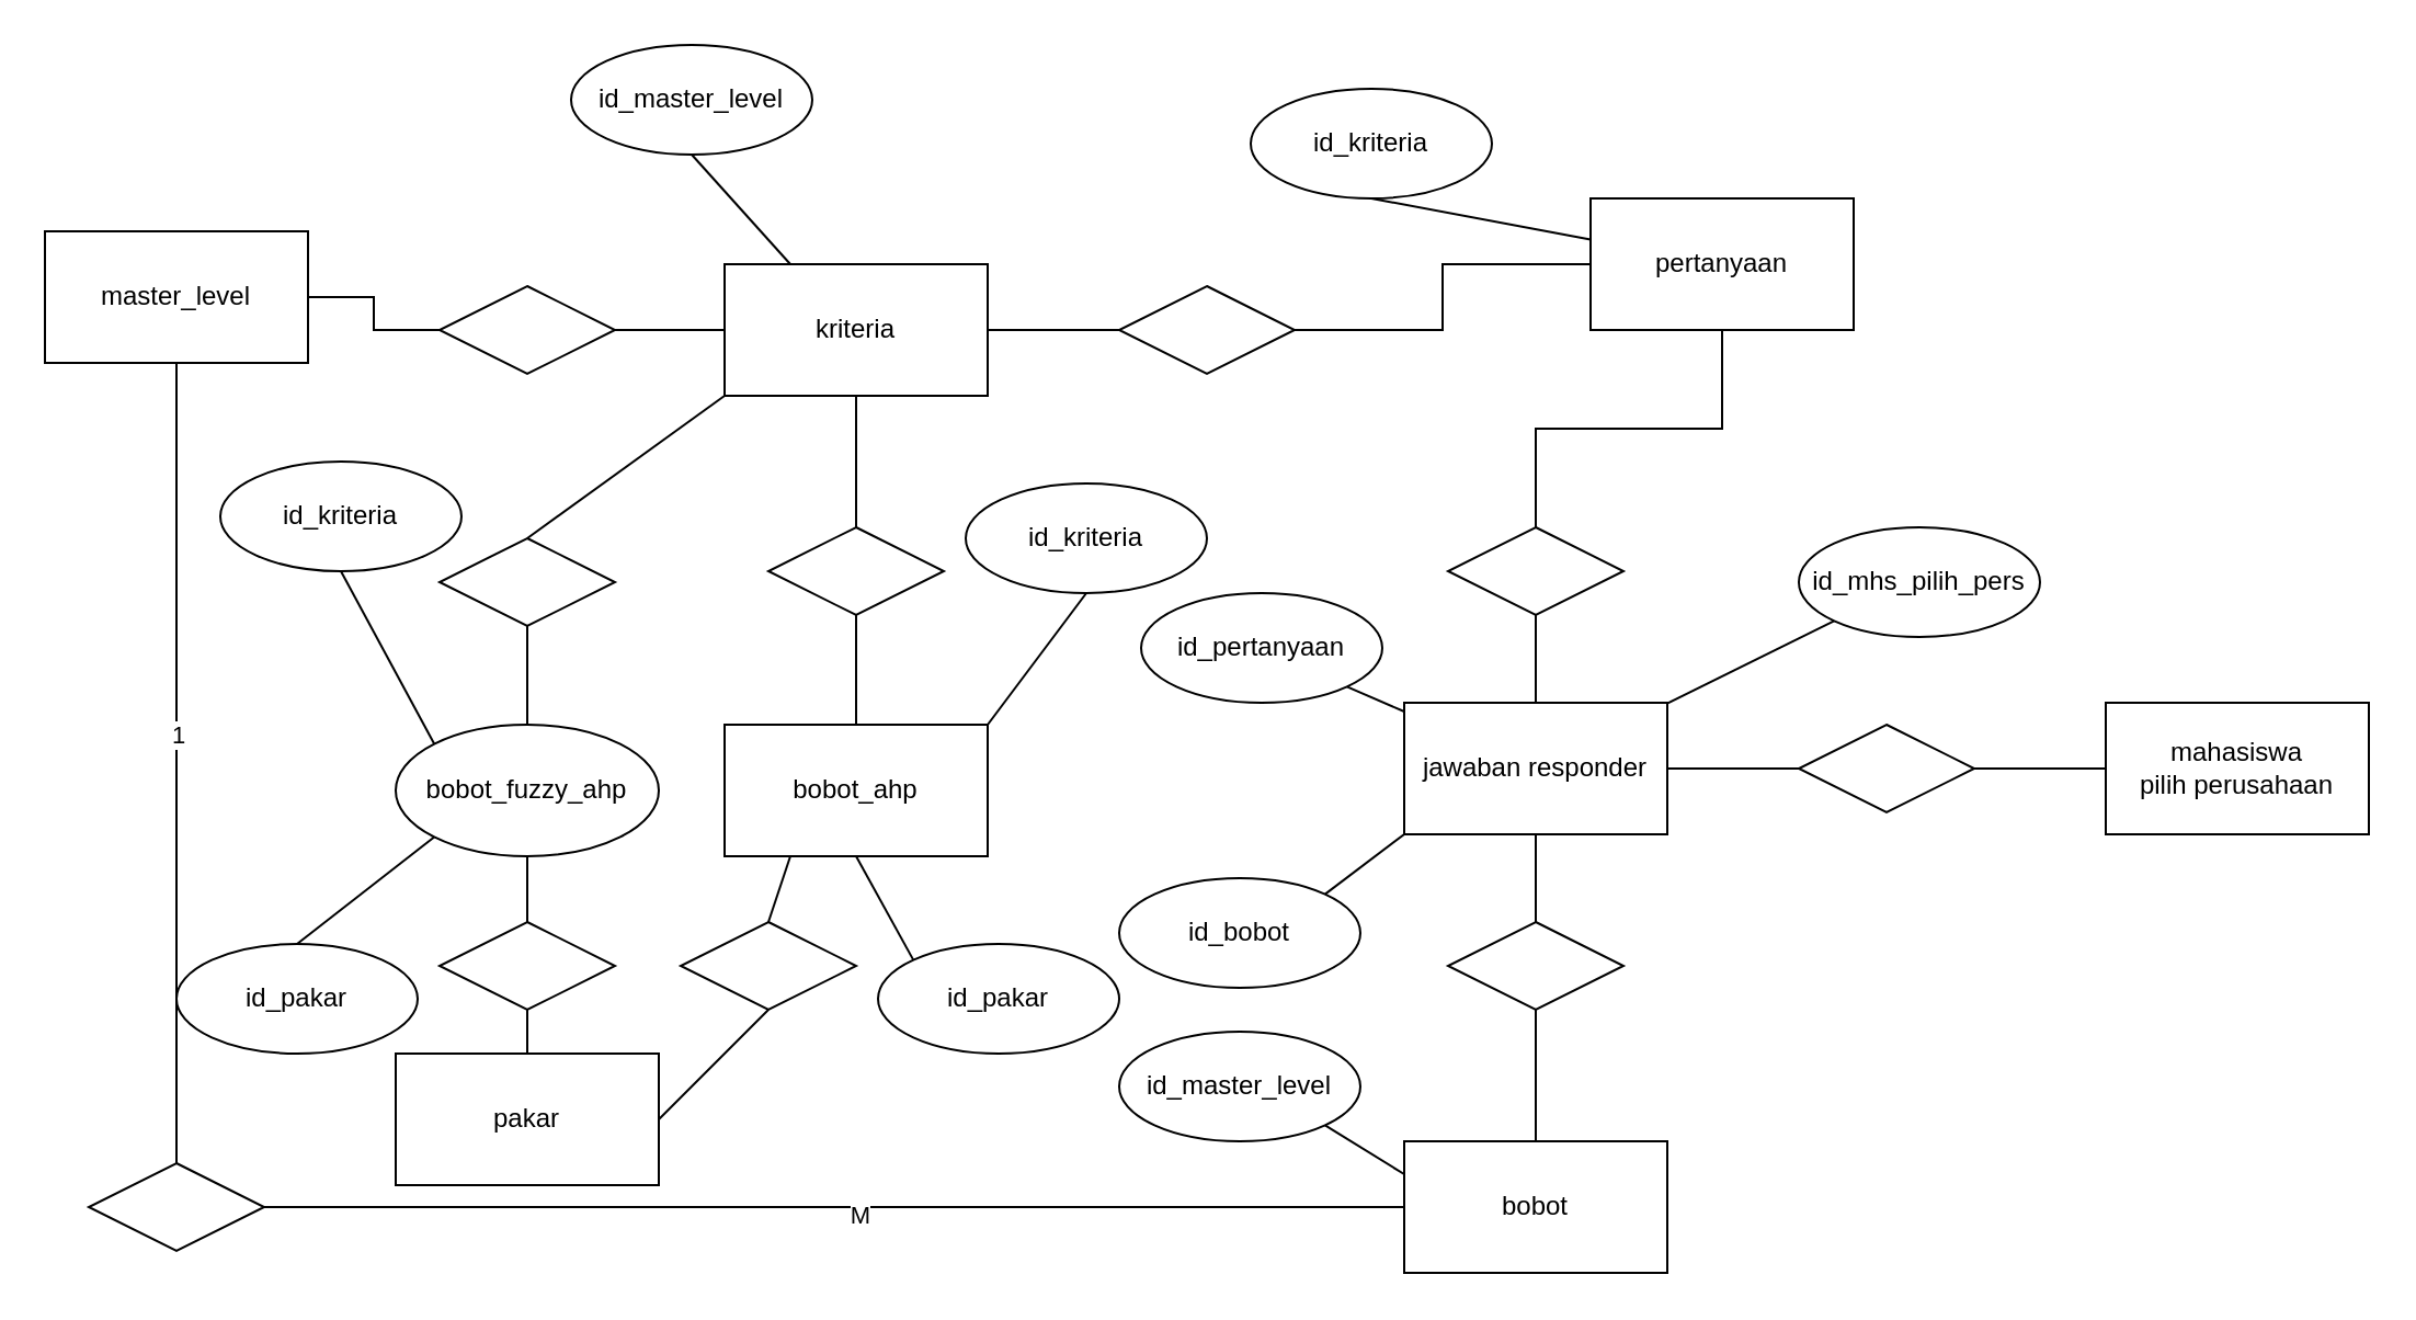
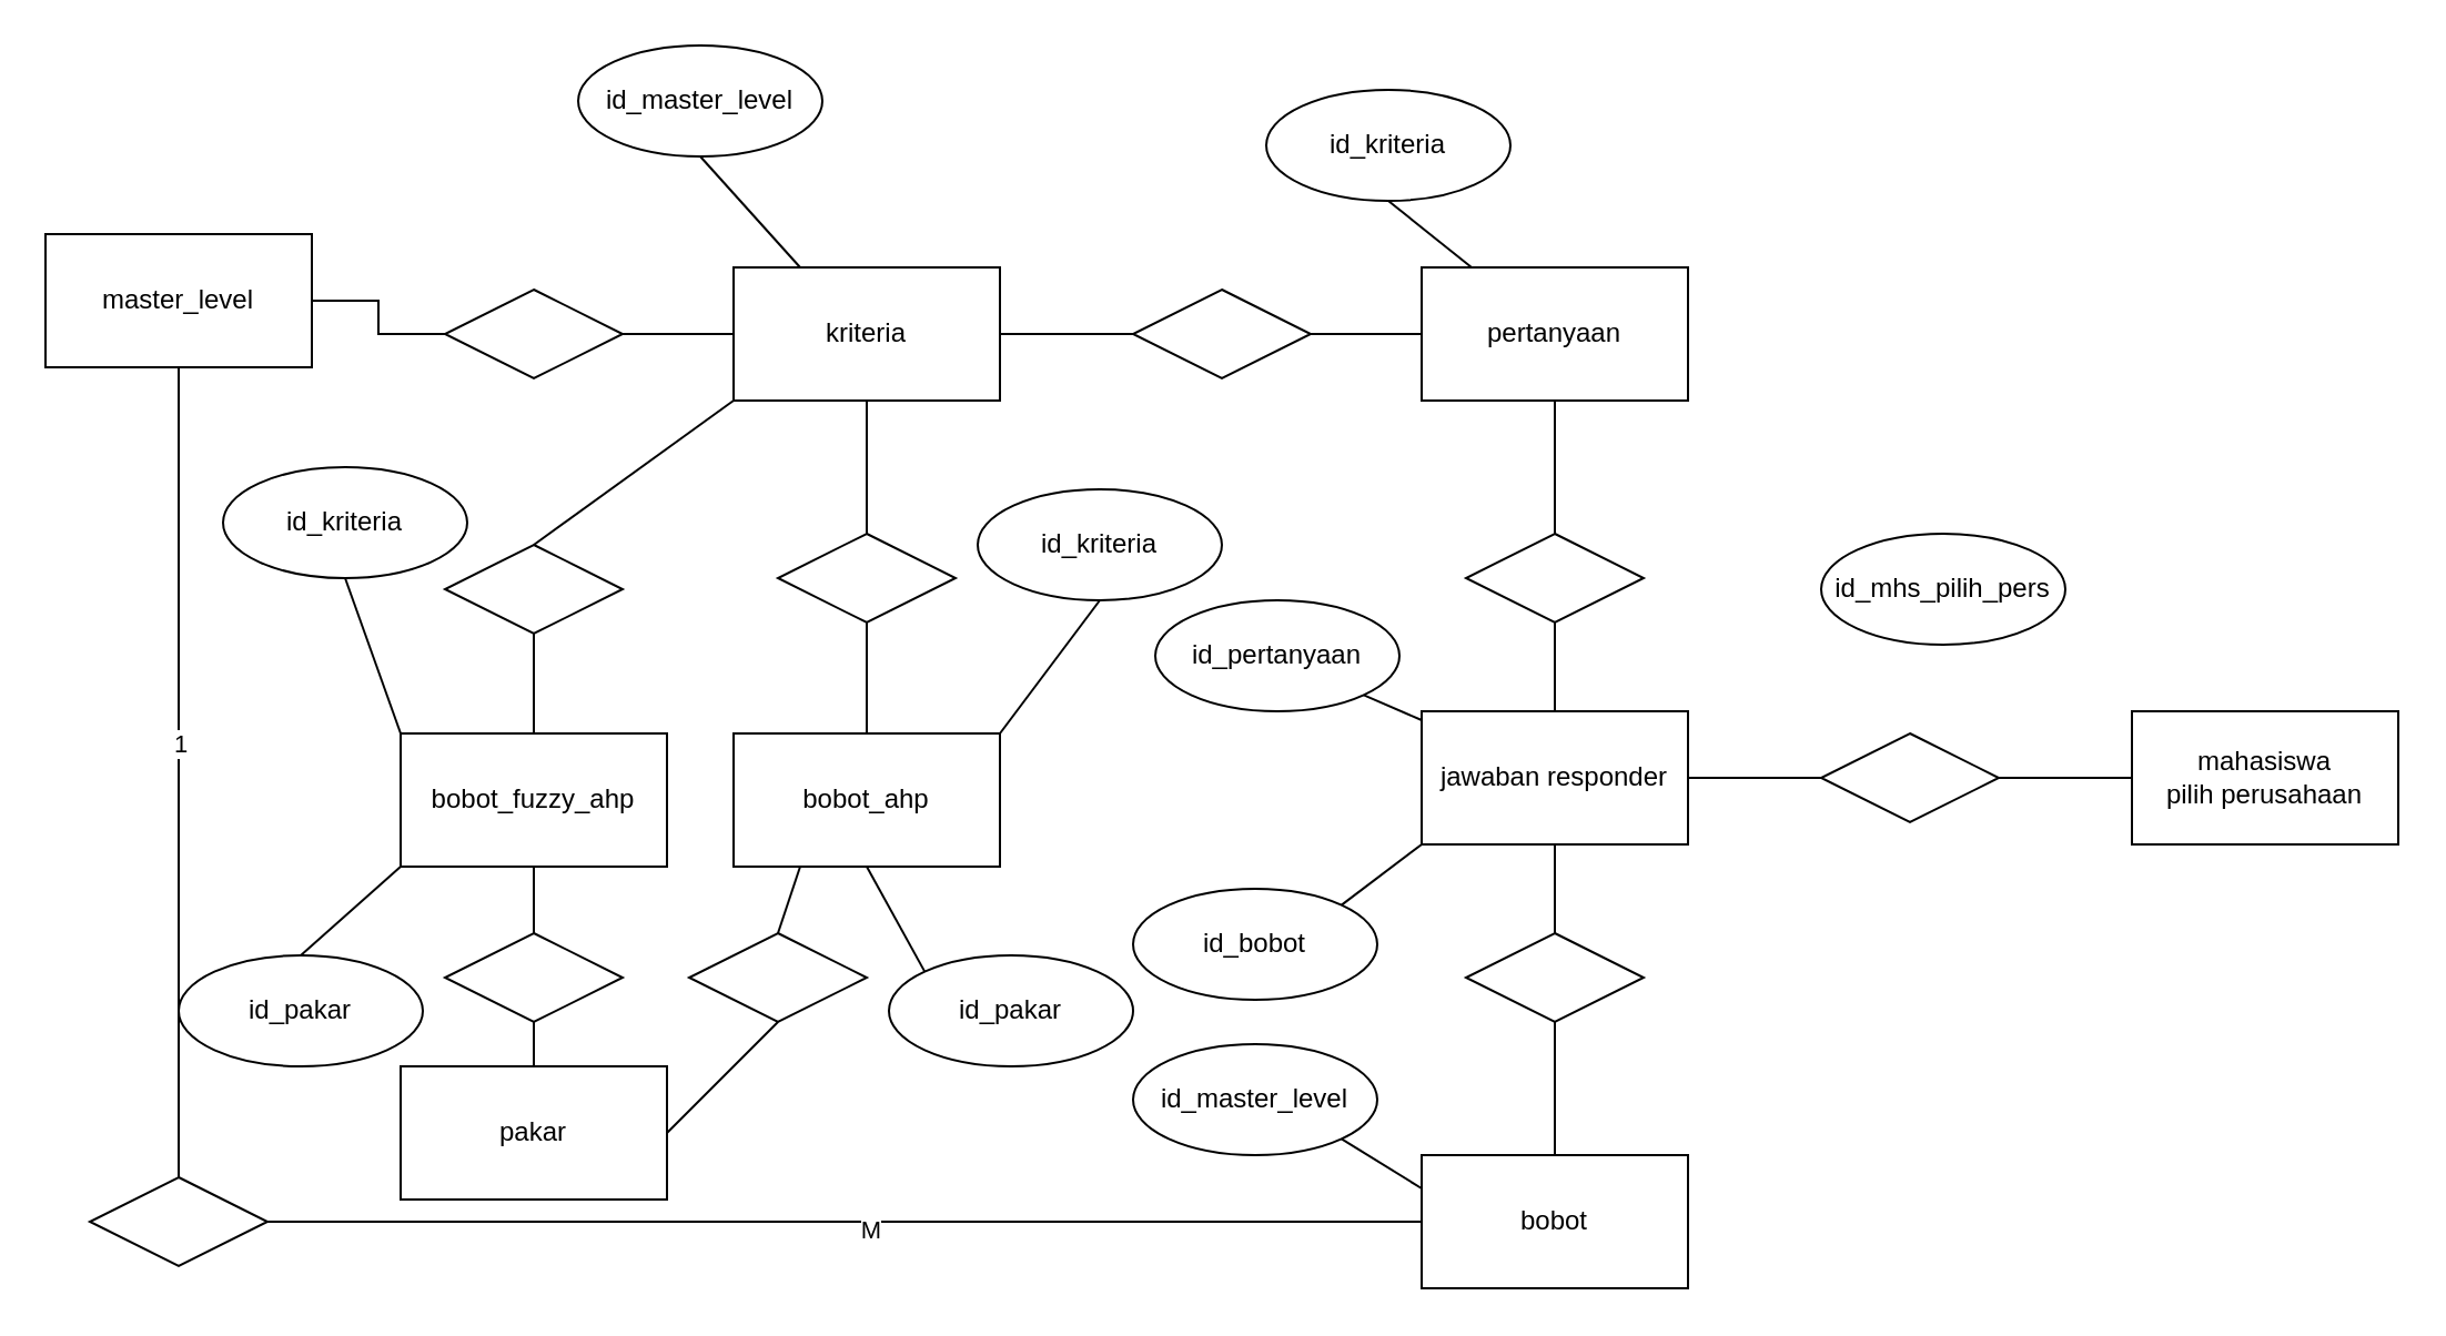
  <mxCell id="0" />
  <mxCell id="1" parent="0" />
  <mxCell id="2" value="" style="edgeStyle=orthogonalEdgeStyle;rounded=0;orthogonalLoop=1;jettySize=auto;html=1;endArrow=none;endFill=0;" parent="1" source="5" target="10" edge="1"><mxGeometry relative="1" as="geometry" /></mxCell>
  <mxCell id="3" style="edgeStyle=none;rounded=0;orthogonalLoop=1;jettySize=auto;html=1;exitX=0.5;exitY=1;exitDx=0;exitDy=0;endArrow=none;endFill=0;" parent="1" source="5" target="49" edge="1"><mxGeometry relative="1" as="geometry" /></mxCell>
  <mxCell id="4" value="1" style="edgeLabel;html=1;align=center;verticalAlign=middle;resizable=0;points=[];" parent="3" vertex="1" connectable="0"><mxGeometry x="-0.074" relative="1" as="geometry"><mxPoint as="offset" /></mxGeometry></mxCell>
  <mxCell id="5" value="master_level" style="rounded=0;whiteSpace=wrap;html=1;" parent="1" vertex="1"><mxGeometry x="20" y="105" width="120" height="60" as="geometry" /></mxCell>
  <mxCell id="6" value="" style="edgeStyle=orthogonalEdgeStyle;rounded=0;orthogonalLoop=1;jettySize=auto;html=1;endArrow=none;endFill=0;" parent="1" source="7" target="12" edge="1"><mxGeometry relative="1" as="geometry" /></mxCell>
  <mxCell id="7" value="kriteria" style="rounded=0;whiteSpace=wrap;html=1;" parent="1" vertex="1"><mxGeometry x="330" y="120" width="120" height="60" as="geometry" /></mxCell>
- <mxCell id="8" value="pertanyaan" style="rounded=0;whiteSpace=wrap;html=1;" parent="1" vertex="1"><mxGeometry x="725" y="90" width="120" height="60" as="geometry" /></mxCell>
+ <mxCell id="8" value="pertanyaan" style="rounded=0;whiteSpace=wrap;html=1;" parent="1" vertex="1"><mxGeometry x="640" y="120" width="120" height="60" as="geometry" /></mxCell>
  <mxCell id="9" value="" style="edgeStyle=orthogonalEdgeStyle;rounded=0;orthogonalLoop=1;jettySize=auto;html=1;endArrow=none;endFill=0;" parent="1" source="10" target="7" edge="1"><mxGeometry relative="1" as="geometry" /></mxCell>
  <mxCell id="10" value="" style="rhombus;whiteSpace=wrap;html=1;" parent="1" vertex="1"><mxGeometry x="200" y="130" width="80" height="40" as="geometry" /></mxCell>
  <mxCell id="11" value="" style="edgeStyle=orthogonalEdgeStyle;rounded=0;orthogonalLoop=1;jettySize=auto;html=1;endArrow=none;endFill=0;" parent="1" source="12" target="8" edge="1"><mxGeometry relative="1" as="geometry" /></mxCell>
  <mxCell id="12" value="" style="rhombus;whiteSpace=wrap;html=1;" parent="1" vertex="1"><mxGeometry x="510" y="130" width="80" height="40" as="geometry" /></mxCell>
  <mxCell id="13" value="bobot" style="rounded=0;whiteSpace=wrap;html=1;" parent="1" vertex="1"><mxGeometry x="640" y="520" width="120" height="60" as="geometry" /></mxCell>
  <mxCell id="14" value="" style="edgeStyle=orthogonalEdgeStyle;rounded=0;orthogonalLoop=1;jettySize=auto;html=1;endArrow=none;endFill=0;entryX=0.5;entryY=1;entryDx=0;entryDy=0;" parent="1" source="17" target="8" edge="1"><mxGeometry relative="1" as="geometry"><mxPoint x="700" y="230" as="targetPoint" /></mxGeometry></mxCell>
  <mxCell id="15" style="edgeStyle=orthogonalEdgeStyle;rounded=0;orthogonalLoop=1;jettySize=auto;html=1;exitX=0.5;exitY=1;exitDx=0;exitDy=0;entryX=0.5;entryY=0;entryDx=0;entryDy=0;endArrow=none;endFill=0;" parent="1" source="16" target="13" edge="1"><mxGeometry relative="1" as="geometry" /></mxCell>
  <mxCell id="16" value="" style="rhombus;whiteSpace=wrap;html=1;" parent="1" vertex="1"><mxGeometry x="660" y="420" width="80" height="40" as="geometry" /></mxCell>
  <mxCell id="17" value="" style="rhombus;whiteSpace=wrap;html=1;" parent="1" vertex="1"><mxGeometry x="660" y="240" width="80" height="40" as="geometry" /></mxCell>
  <mxCell id="18" value="" style="edgeStyle=orthogonalEdgeStyle;rounded=0;orthogonalLoop=1;jettySize=auto;html=1;endArrow=none;endFill=0;entryX=0.5;entryY=1;entryDx=0;entryDy=0;" parent="1" source="19" target="17" edge="1"><mxGeometry relative="1" as="geometry"><mxPoint x="700" y="410" as="sourcePoint" /><mxPoint x="700" y="180" as="targetPoint" /></mxGeometry></mxCell>
  <mxCell id="19" value="jawaban responder" style="rounded=0;whiteSpace=wrap;html=1;" parent="1" vertex="1"><mxGeometry x="640" y="320" width="120" height="60" as="geometry" /></mxCell>
  <mxCell id="20" value="" style="edgeStyle=orthogonalEdgeStyle;rounded=0;orthogonalLoop=1;jettySize=auto;html=1;endArrow=none;endFill=0;entryX=0.5;entryY=1;entryDx=0;entryDy=0;" parent="1" source="16" target="19" edge="1"><mxGeometry relative="1" as="geometry"><mxPoint x="700" y="410" as="sourcePoint" /><mxPoint x="700" y="280" as="targetPoint" /></mxGeometry></mxCell>
  <mxCell id="21" value="mahasiswa&lt;br&gt;pilih perusahaan" style="rounded=0;whiteSpace=wrap;html=1;" parent="1" vertex="1"><mxGeometry x="960" y="320" width="120" height="60" as="geometry" /></mxCell>
  <mxCell id="22" value="" style="edgeStyle=orthogonalEdgeStyle;rounded=0;orthogonalLoop=1;jettySize=auto;html=1;endArrow=none;endFill=0;" parent="1" source="24" target="21" edge="1"><mxGeometry relative="1" as="geometry" /></mxCell>
  <mxCell id="23" value="" style="edgeStyle=orthogonalEdgeStyle;rounded=0;orthogonalLoop=1;jettySize=auto;html=1;endArrow=none;endFill=0;" parent="1" source="24" target="19" edge="1"><mxGeometry relative="1" as="geometry" /></mxCell>
  <mxCell id="24" value="" style="rhombus;whiteSpace=wrap;html=1;" parent="1" vertex="1"><mxGeometry x="820" y="330" width="80" height="40" as="geometry" /></mxCell>
  <mxCell id="25" style="rounded=0;orthogonalLoop=1;jettySize=auto;html=1;exitX=0.5;exitY=1;exitDx=0;exitDy=0;entryX=0.25;entryY=0;entryDx=0;entryDy=0;endArrow=none;endFill=0;" parent="1" source="26" target="7" edge="1"><mxGeometry relative="1" as="geometry" /></mxCell>
  <mxCell id="26" value="id_master_level" style="ellipse;whiteSpace=wrap;html=1;" parent="1" vertex="1"><mxGeometry x="260" y="20" width="110" height="50" as="geometry" /></mxCell>
  <mxCell id="27" style="edgeStyle=none;rounded=0;orthogonalLoop=1;jettySize=auto;html=1;exitX=0.5;exitY=1;exitDx=0;exitDy=0;endArrow=none;endFill=0;" parent="1" source="28" target="8" edge="1"><mxGeometry relative="1" as="geometry" /></mxCell>
  <mxCell id="28" value="id_kriteria" style="ellipse;whiteSpace=wrap;html=1;" parent="1" vertex="1"><mxGeometry x="570" y="40" width="110" height="50" as="geometry" /></mxCell>
  <mxCell id="29" style="edgeStyle=none;rounded=0;orthogonalLoop=1;jettySize=auto;html=1;exitX=1;exitY=1;exitDx=0;exitDy=0;endArrow=none;endFill=0;" parent="1" source="30" target="19" edge="1"><mxGeometry relative="1" as="geometry" /></mxCell>
  <mxCell id="30" value="id_pertanyaan" style="ellipse;whiteSpace=wrap;html=1;" parent="1" vertex="1"><mxGeometry x="520" y="270" width="110" height="50" as="geometry" /></mxCell>
- <mxCell id="31" style="edgeStyle=none;rounded=0;orthogonalLoop=1;jettySize=auto;html=1;exitX=0;exitY=1;exitDx=0;exitDy=0;endArrow=none;endFill=0;" parent="1" source="32" target="19" edge="1"><mxGeometry relative="1" as="geometry" /></mxCell>
  <mxCell id="32" value="id_mhs_pilih_pers" style="ellipse;whiteSpace=wrap;html=1;" parent="1" vertex="1"><mxGeometry x="820" y="240" width="110" height="50" as="geometry" /></mxCell>
  <mxCell id="33" style="edgeStyle=none;rounded=0;orthogonalLoop=1;jettySize=auto;html=1;exitX=1;exitY=0;exitDx=0;exitDy=0;entryX=0;entryY=1;entryDx=0;entryDy=0;endArrow=none;endFill=0;" parent="1" source="34" target="19" edge="1"><mxGeometry relative="1" as="geometry" /></mxCell>
  <mxCell id="34" value="id_bobot" style="ellipse;whiteSpace=wrap;html=1;" parent="1" vertex="1"><mxGeometry x="510" y="400" width="110" height="50" as="geometry" /></mxCell>
  <mxCell id="35" value="bobot_ahp" style="rounded=0;whiteSpace=wrap;html=1;" parent="1" vertex="1"><mxGeometry x="330" y="330" width="120" height="60" as="geometry" /></mxCell>
  <mxCell id="36" value="" style="edgeStyle=none;rounded=0;orthogonalLoop=1;jettySize=auto;html=1;endArrow=none;endFill=0;" parent="1" source="38" target="7" edge="1"><mxGeometry relative="1" as="geometry" /></mxCell>
  <mxCell id="37" value="" style="edgeStyle=none;rounded=0;orthogonalLoop=1;jettySize=auto;html=1;endArrow=none;endFill=0;" parent="1" source="38" target="35" edge="1"><mxGeometry relative="1" as="geometry" /></mxCell>
  <mxCell id="38" value="" style="rhombus;whiteSpace=wrap;html=1;" parent="1" vertex="1"><mxGeometry x="350" y="240" width="80" height="40" as="geometry" /></mxCell>
- <mxCell id="39" value="bobot_fuzzy_ahp" style="ellipse;whiteSpace=wrap;html=1;" parent="1" vertex="1"><mxGeometry x="180" y="330" width="120" height="60" as="geometry" /></mxCell>
+ <mxCell id="39" value="bobot_fuzzy_ahp" style="rounded=0;whiteSpace=wrap;html=1;" parent="1" vertex="1"><mxGeometry x="180" y="330" width="120" height="60" as="geometry" /></mxCell>
  <mxCell id="40" style="edgeStyle=none;rounded=0;orthogonalLoop=1;jettySize=auto;html=1;exitX=0.5;exitY=0;exitDx=0;exitDy=0;entryX=0;entryY=1;entryDx=0;entryDy=0;endArrow=none;endFill=0;" parent="1" source="42" target="7" edge="1"><mxGeometry relative="1" as="geometry" /></mxCell>
  <mxCell id="41" style="edgeStyle=none;rounded=0;orthogonalLoop=1;jettySize=auto;html=1;exitX=0.5;exitY=1;exitDx=0;exitDy=0;entryX=0.5;entryY=0;entryDx=0;entryDy=0;endArrow=none;endFill=0;" parent="1" source="42" target="39" edge="1"><mxGeometry relative="1" as="geometry" /></mxCell>
  <mxCell id="42" value="" style="rhombus;whiteSpace=wrap;html=1;" parent="1" vertex="1"><mxGeometry x="200" y="245" width="80" height="40" as="geometry" /></mxCell>
  <mxCell id="43" style="edgeStyle=none;rounded=0;orthogonalLoop=1;jettySize=auto;html=1;exitX=0.5;exitY=1;exitDx=0;exitDy=0;entryX=0;entryY=0;entryDx=0;entryDy=0;endArrow=none;endFill=0;" parent="1" source="44" target="39" edge="1"><mxGeometry relative="1" as="geometry" /></mxCell>
  <mxCell id="44" value="id_kriteria" style="ellipse;whiteSpace=wrap;html=1;" parent="1" vertex="1"><mxGeometry x="100" y="210" width="110" height="50" as="geometry" /></mxCell>
  <mxCell id="45" style="edgeStyle=none;rounded=0;orthogonalLoop=1;jettySize=auto;html=1;exitX=0.5;exitY=1;exitDx=0;exitDy=0;entryX=1;entryY=0;entryDx=0;entryDy=0;endArrow=none;endFill=0;" parent="1" source="46" target="35" edge="1"><mxGeometry relative="1" as="geometry" /></mxCell>
  <mxCell id="46" value="id_kriteria" style="ellipse;whiteSpace=wrap;html=1;" parent="1" vertex="1"><mxGeometry x="440" y="220" width="110" height="50" as="geometry" /></mxCell>
  <mxCell id="47" style="edgeStyle=none;rounded=0;orthogonalLoop=1;jettySize=auto;html=1;exitX=1;exitY=0.5;exitDx=0;exitDy=0;entryX=0;entryY=0.5;entryDx=0;entryDy=0;endArrow=none;endFill=0;" parent="1" source="49" target="13" edge="1"><mxGeometry relative="1" as="geometry" /></mxCell>
  <mxCell id="48" value="M" style="edgeLabel;html=1;align=center;verticalAlign=middle;resizable=0;points=[];" parent="47" vertex="1" connectable="0"><mxGeometry x="0.042" y="-3" relative="1" as="geometry"><mxPoint as="offset" /></mxGeometry></mxCell>
  <mxCell id="49" value="" style="rhombus;whiteSpace=wrap;html=1;" parent="1" vertex="1"><mxGeometry x="40" y="530" width="80" height="40" as="geometry" /></mxCell>
  <mxCell id="50" style="edgeStyle=none;rounded=0;orthogonalLoop=1;jettySize=auto;html=1;exitX=1;exitY=1;exitDx=0;exitDy=0;entryX=0;entryY=0.25;entryDx=0;entryDy=0;endArrow=none;endFill=0;" parent="1" source="51" target="13" edge="1"><mxGeometry relative="1" as="geometry" /></mxCell>
  <mxCell id="51" value="id_master_level" style="ellipse;whiteSpace=wrap;html=1;" parent="1" vertex="1"><mxGeometry x="510" y="470" width="110" height="50" as="geometry" /></mxCell>
  <mxCell id="52" style="edgeStyle=none;rounded=0;orthogonalLoop=1;jettySize=auto;html=1;exitX=1;exitY=0.5;exitDx=0;exitDy=0;entryX=0.5;entryY=1;entryDx=0;entryDy=0;endArrow=none;endFill=0;" edge="1" parent="1" source="53" target="62"><mxGeometry relative="1" as="geometry" /></mxCell>
  <mxCell id="53" value="pakar" style="rounded=0;whiteSpace=wrap;html=1;" vertex="1" parent="1"><mxGeometry x="180" y="480" width="120" height="60" as="geometry" /></mxCell>
  <mxCell id="54" value="" style="edgeStyle=orthogonalEdgeStyle;rounded=0;orthogonalLoop=1;jettySize=auto;html=1;endArrow=none;endFill=0;" edge="1" parent="1" source="56" target="39"><mxGeometry relative="1" as="geometry" /></mxCell>
  <mxCell id="55" value="" style="edgeStyle=orthogonalEdgeStyle;rounded=0;orthogonalLoop=1;jettySize=auto;html=1;endArrow=none;endFill=0;" edge="1" parent="1" source="56" target="53"><mxGeometry relative="1" as="geometry" /></mxCell>
  <mxCell id="56" value="" style="rhombus;whiteSpace=wrap;html=1;" vertex="1" parent="1"><mxGeometry x="200" y="420" width="80" height="40" as="geometry" /></mxCell>
  <mxCell id="57" style="rounded=0;orthogonalLoop=1;jettySize=auto;html=1;exitX=0.5;exitY=0;exitDx=0;exitDy=0;entryX=0;entryY=1;entryDx=0;entryDy=0;endArrow=none;endFill=0;" edge="1" parent="1" source="58" target="39"><mxGeometry relative="1" as="geometry" /></mxCell>
  <mxCell id="58" value="id_pakar" style="ellipse;whiteSpace=wrap;html=1;" vertex="1" parent="1"><mxGeometry x="80" y="430" width="110" height="50" as="geometry" /></mxCell>
  <mxCell id="59" style="edgeStyle=none;rounded=0;orthogonalLoop=1;jettySize=auto;html=1;exitX=0;exitY=0;exitDx=0;exitDy=0;entryX=0.5;entryY=1;entryDx=0;entryDy=0;endArrow=none;endFill=0;" edge="1" parent="1" source="60" target="35"><mxGeometry relative="1" as="geometry" /></mxCell>
  <mxCell id="60" value="id_pakar" style="ellipse;whiteSpace=wrap;html=1;" vertex="1" parent="1"><mxGeometry x="400" y="430" width="110" height="50" as="geometry" /></mxCell>
  <mxCell id="61" style="edgeStyle=none;rounded=0;orthogonalLoop=1;jettySize=auto;html=1;exitX=0.5;exitY=0;exitDx=0;exitDy=0;entryX=0.25;entryY=1;entryDx=0;entryDy=0;endArrow=none;endFill=0;" edge="1" parent="1" source="62" target="35"><mxGeometry relative="1" as="geometry" /></mxCell>
  <mxCell id="62" value="" style="rhombus;whiteSpace=wrap;html=1;" vertex="1" parent="1"><mxGeometry x="310" y="420" width="80" height="40" as="geometry" /></mxCell>
